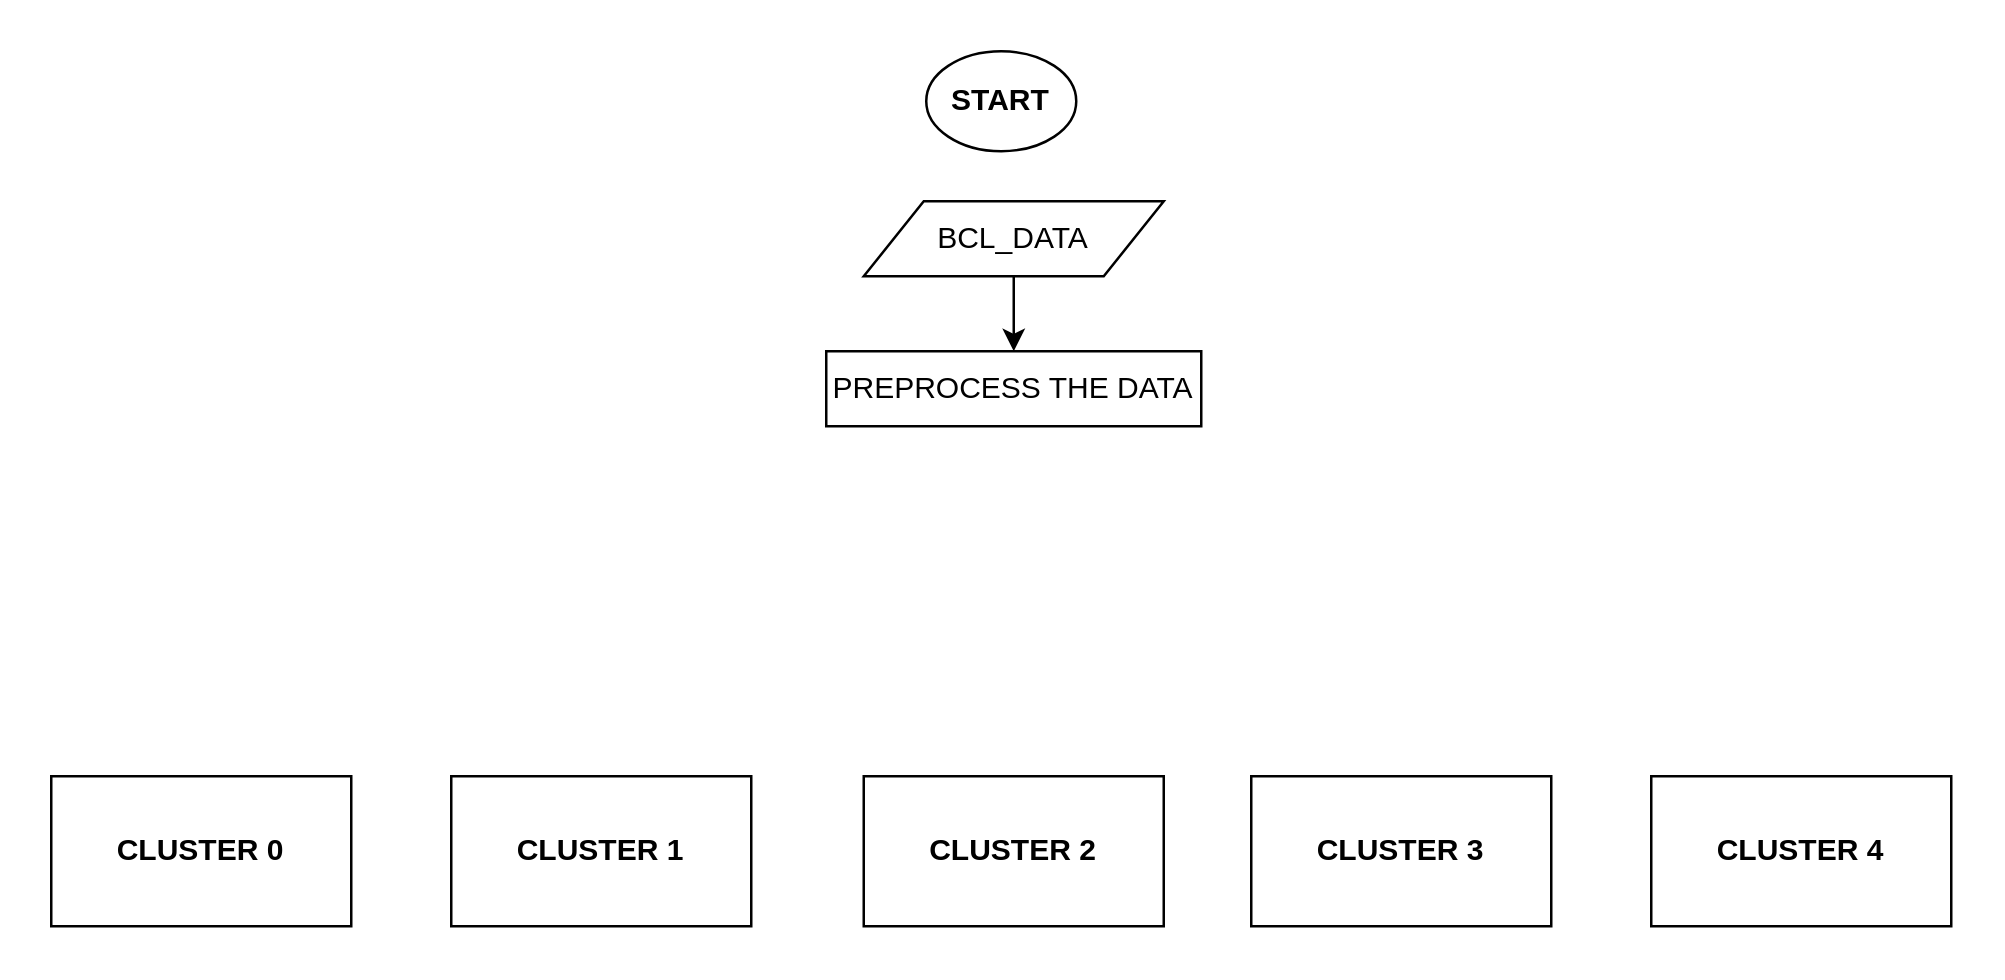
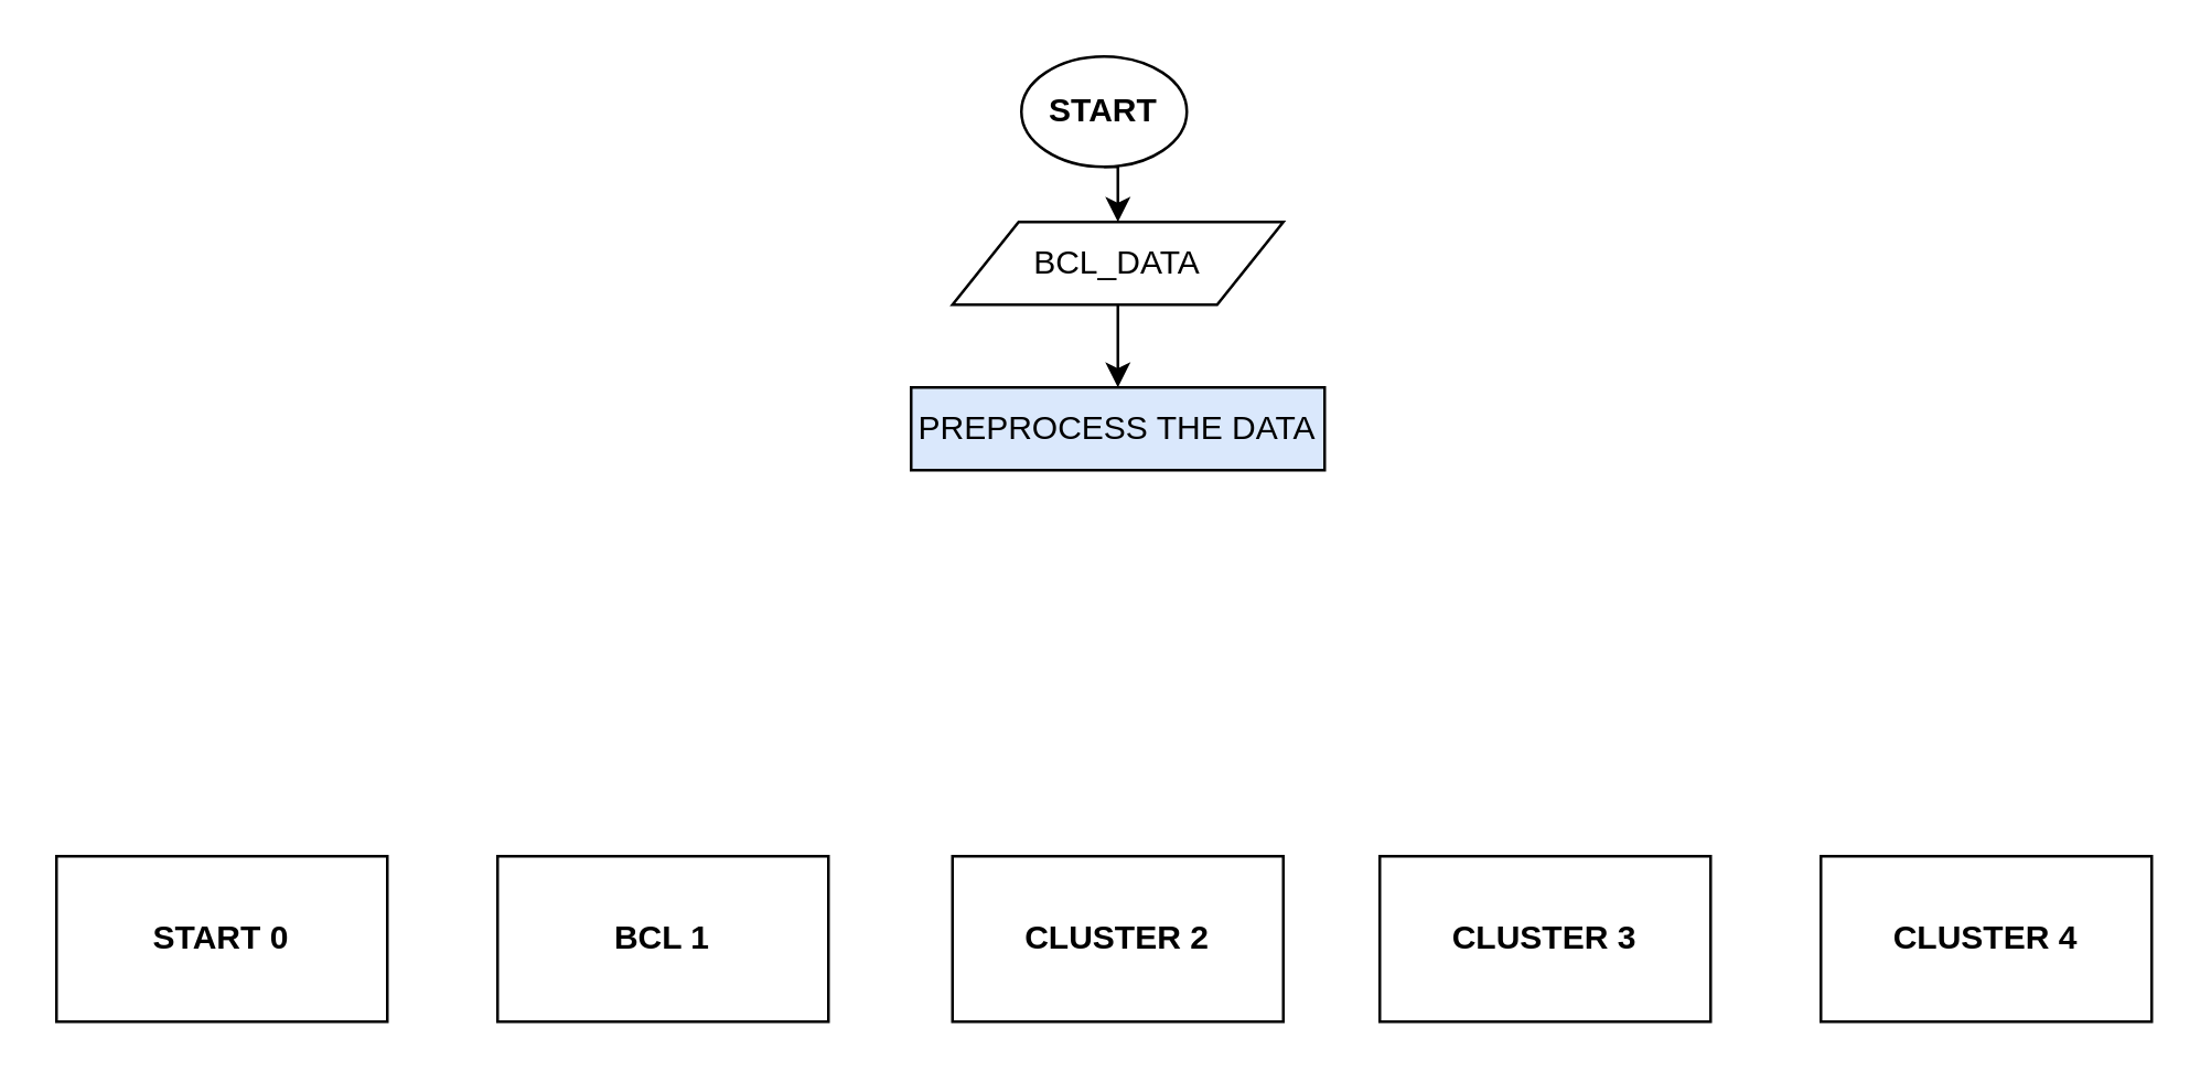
  <mxCell id="0" />
  <mxCell id="1" parent="0" />
+ <mxCell id="2" style="edgeStyle=orthogonalEdgeStyle;rounded=0;orthogonalLoop=1;jettySize=auto;html=1;exitX=0.5;exitY=1;exitDx=0;exitDy=0;entryX=0.5;entryY=0;entryDx=0;entryDy=0;" parent="1" source="3" target="5" edge="1"><mxGeometry relative="1" as="geometry" /></mxCell>
  <mxCell id="3" value="&lt;b&gt;START&lt;/b&gt;" style="ellipse;whiteSpace=wrap;html=1;" parent="1" vertex="1"><mxGeometry x="370" y="20" width="60" height="40" as="geometry" /></mxCell>
  <mxCell id="4" style="edgeStyle=orthogonalEdgeStyle;rounded=0;orthogonalLoop=1;jettySize=auto;html=1;exitX=0.5;exitY=1;exitDx=0;exitDy=0;entryX=0.5;entryY=0;entryDx=0;entryDy=0;" parent="1" source="5" target="6" edge="1"><mxGeometry relative="1" as="geometry" /></mxCell>
  <mxCell id="5" value="&lt;span&gt;BCL_DATA&lt;/span&gt;" style="shape=parallelogram;perimeter=parallelogramPerimeter;whiteSpace=wrap;html=1;fontStyle=0" parent="1" vertex="1"><mxGeometry x="345" y="80" width="120" height="30" as="geometry" /></mxCell>
- <mxCell id="6" value="PREPROCESS THE DATA" style="rounded=0;whiteSpace=wrap;html=1;" parent="1" vertex="1"><mxGeometry x="330" y="140" width="150" height="30" as="geometry" /></mxCell>
+ <mxCell id="6" value="PREPROCESS THE DATA" style="rounded=0;whiteSpace=wrap;html=1;fillColor=#dae8fc;" parent="1" vertex="1"><mxGeometry x="330" y="140" width="150" height="30" as="geometry" /></mxCell>
  <mxCell id="7" value="CLUSTER 2" style="rounded=0;whiteSpace=wrap;html=1;fontStyle=1" parent="1" vertex="1"><mxGeometry x="345" y="310" width="120" height="60" as="geometry" /></mxCell>
- <mxCell id="8" value="CLUSTER 1" style="rounded=0;whiteSpace=wrap;html=1;fontStyle=1" parent="1" vertex="1"><mxGeometry x="180" y="310" width="120" height="60" as="geometry" /></mxCell>
- <mxCell id="9" value="CLUSTER 0" style="rounded=0;whiteSpace=wrap;html=1;fontStyle=1" parent="1" vertex="1"><mxGeometry x="20" y="310" width="120" height="60" as="geometry" /></mxCell>
+ <mxCell id="8" value="BCL 1" style="rounded=0;whiteSpace=wrap;html=1;fontStyle=1" parent="1" vertex="1"><mxGeometry x="180" y="310" width="120" height="60" as="geometry" /></mxCell>
+ <mxCell id="9" value="START 0" style="rounded=0;whiteSpace=wrap;html=1;fontStyle=1" parent="1" vertex="1"><mxGeometry x="20" y="310" width="120" height="60" as="geometry" /></mxCell>
  <mxCell id="10" value="CLUSTER 3" style="rounded=0;whiteSpace=wrap;html=1;fontStyle=1" parent="1" vertex="1"><mxGeometry x="500" y="310" width="120" height="60" as="geometry" /></mxCell>
  <mxCell id="11" value="CLUSTER 4" style="rounded=0;whiteSpace=wrap;html=1;fontStyle=1" parent="1" vertex="1"><mxGeometry x="660" y="310" width="120" height="60" as="geometry" /></mxCell>
